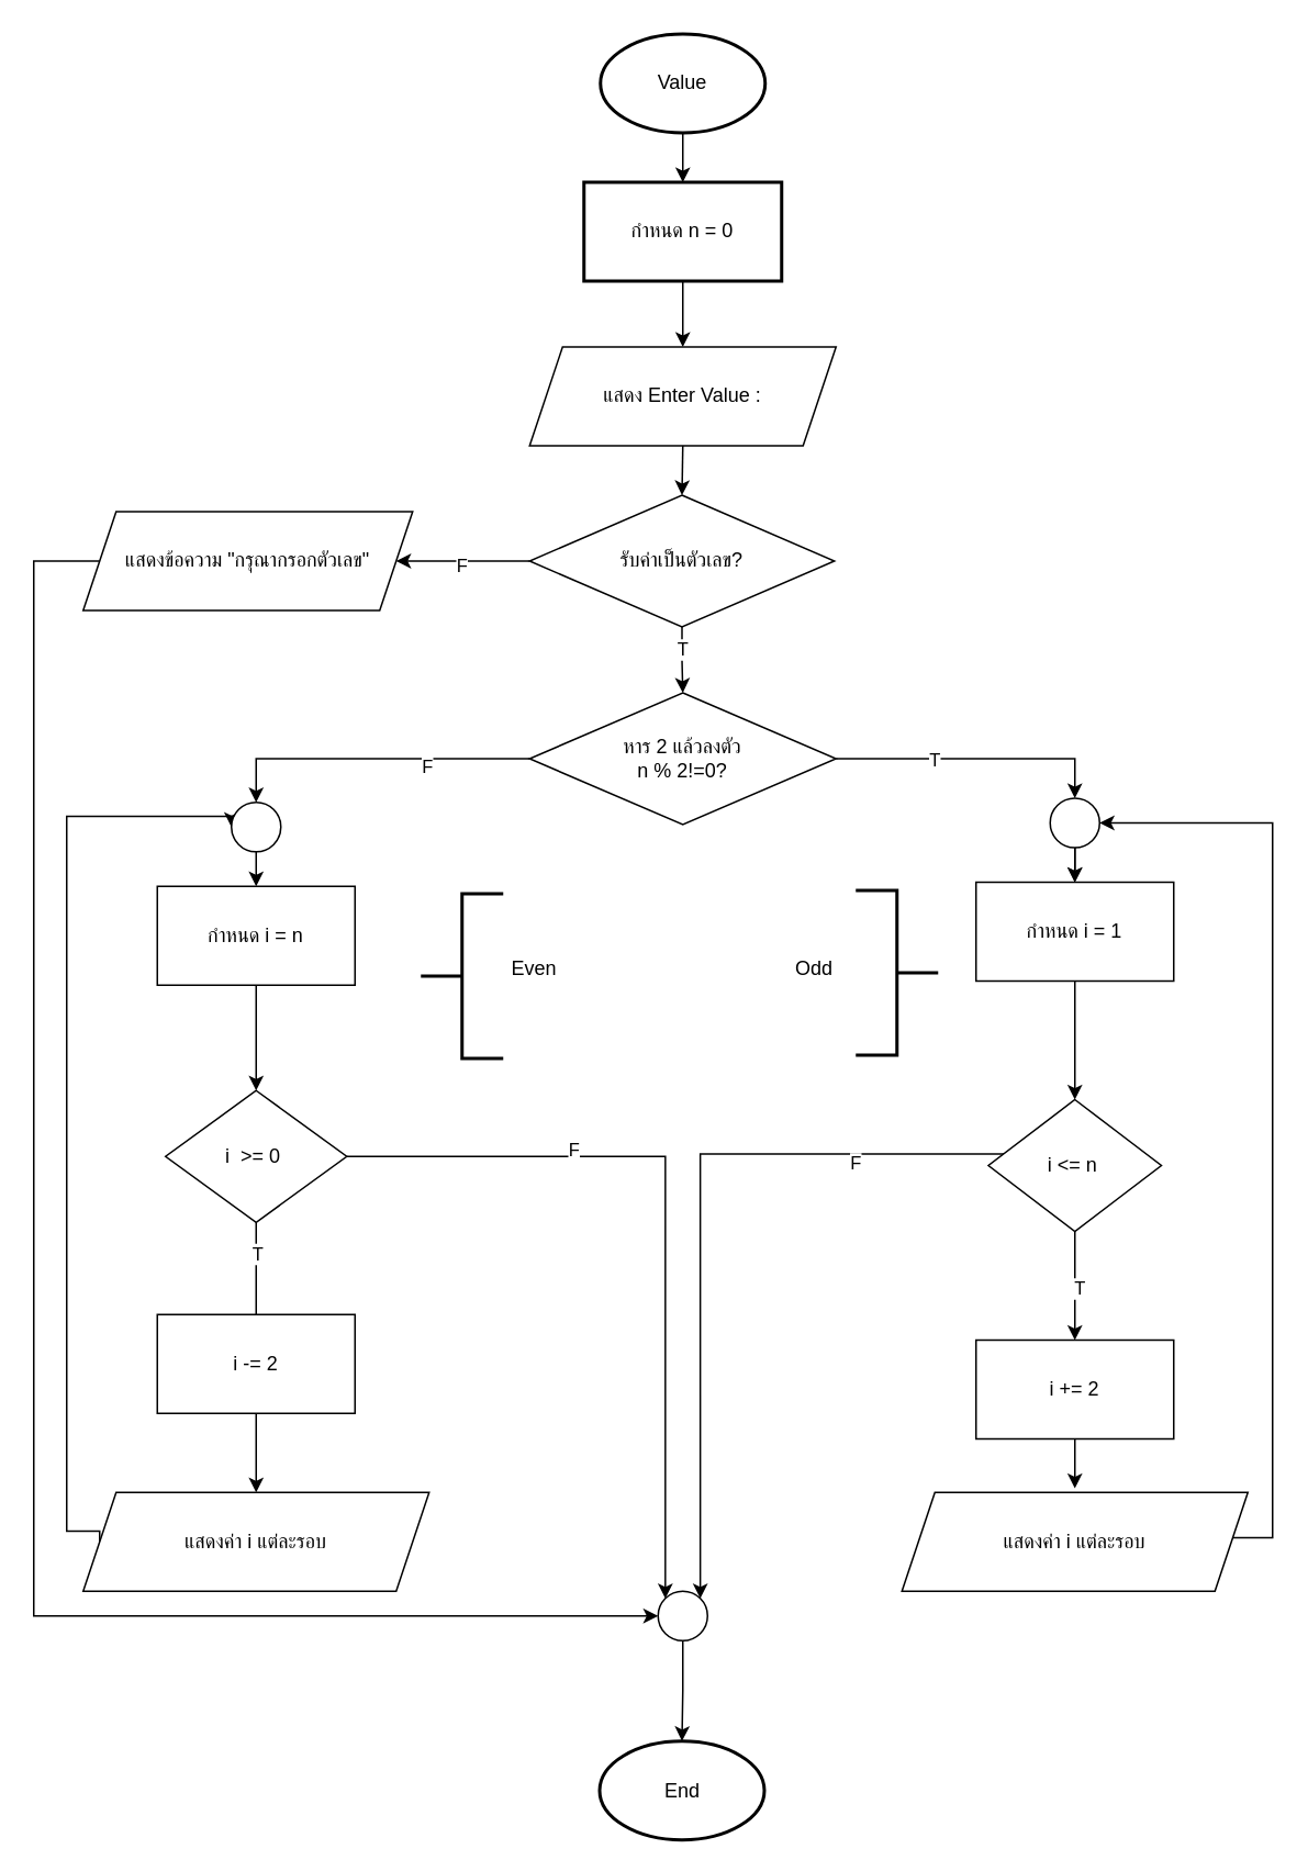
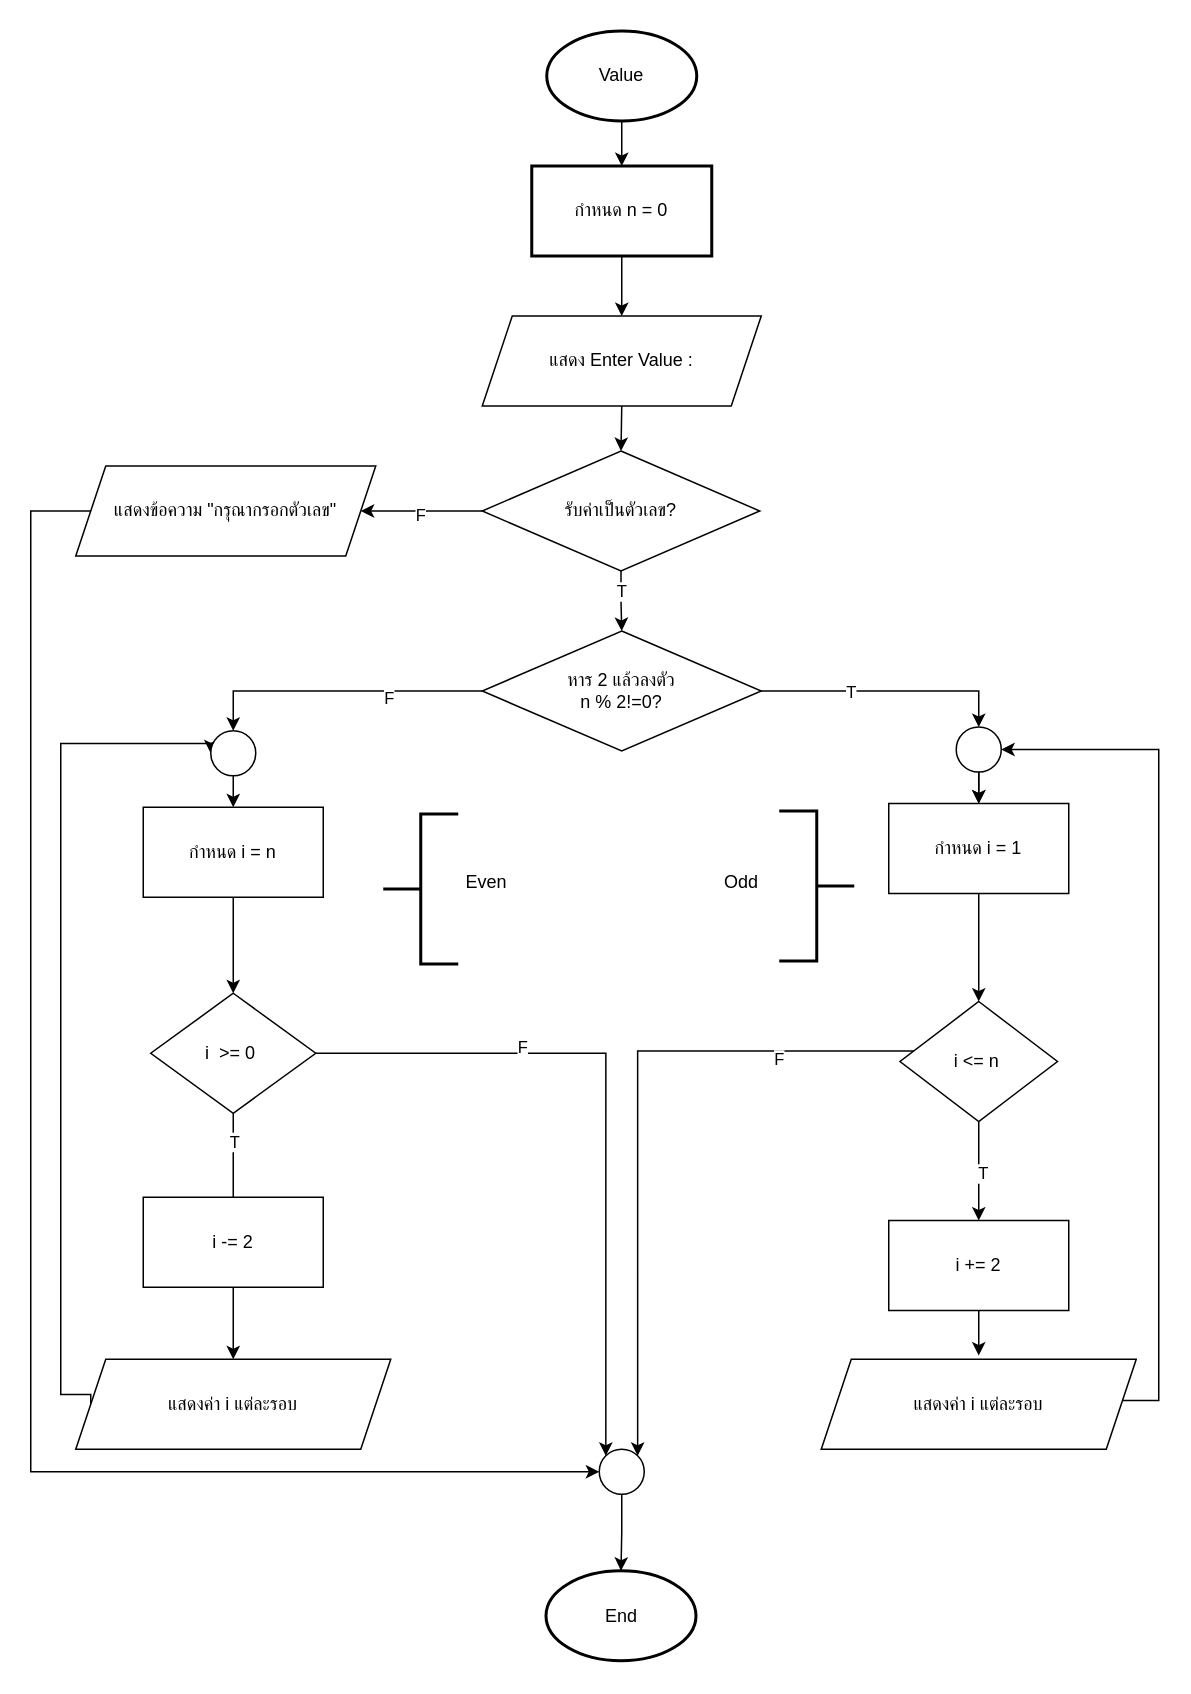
  <mxCell id="0" />
  <mxCell id="1" parent="0" />
  <mxCell id="2" value="" style="edgeStyle=orthogonalEdgeStyle;rounded=0;orthogonalLoop=1;jettySize=auto;html=1;" parent="1" source="3" target="5" edge="1"><mxGeometry relative="1" as="geometry" /></mxCell>
  <mxCell id="3" value="Value" style="strokeWidth=2;html=1;shape=mxgraph.flowchart.start_1;whiteSpace=wrap;" parent="1" vertex="1"><mxGeometry x="364" y="20" width="100" height="60" as="geometry" /></mxCell>
  <mxCell id="4" style="edgeStyle=orthogonalEdgeStyle;rounded=0;orthogonalLoop=1;jettySize=auto;html=1;exitX=0.5;exitY=1;exitDx=0;exitDy=0;entryX=0.5;entryY=0;entryDx=0;entryDy=0;" parent="1" source="5" target="7" edge="1"><mxGeometry relative="1" as="geometry" /></mxCell>
  <mxCell id="5" value="กำหนด n = 0" style="whiteSpace=wrap;html=1;strokeWidth=2;" parent="1" vertex="1"><mxGeometry x="354" y="110" width="120" height="60" as="geometry" /></mxCell>
  <mxCell id="6" style="edgeStyle=orthogonalEdgeStyle;rounded=0;orthogonalLoop=1;jettySize=auto;html=1;exitX=0.5;exitY=1;exitDx=0;exitDy=0;entryX=0.5;entryY=0;entryDx=0;entryDy=0;" parent="1" source="7" target="40" edge="1"><mxGeometry relative="1" as="geometry" /></mxCell>
  <mxCell id="7" value="แสดง Enter Value :" style="shape=parallelogram;perimeter=parallelogramPerimeter;whiteSpace=wrap;html=1;fixedSize=1;" parent="1" vertex="1"><mxGeometry x="321" y="210" width="186" height="60" as="geometry" /></mxCell>
  <mxCell id="8" value="" style="edgeStyle=orthogonalEdgeStyle;rounded=0;orthogonalLoop=1;jettySize=auto;html=1;entryX=0.5;entryY=0;entryDx=0;entryDy=0;exitX=1;exitY=0.5;exitDx=0;exitDy=0;" parent="1" source="12" target="49" edge="1"><mxGeometry relative="1" as="geometry"><mxPoint x="552" y="452" as="sourcePoint" /><Array as="points"><mxPoint x="652" y="460" /></Array></mxGeometry></mxCell>
  <mxCell id="9" value="T" style="edgeLabel;html=1;align=center;verticalAlign=middle;resizable=0;points=[];" parent="8" vertex="1" connectable="0"><mxGeometry x="-0.304" relative="1" as="geometry"><mxPoint as="offset" /></mxGeometry></mxCell>
  <mxCell id="10" style="edgeStyle=orthogonalEdgeStyle;rounded=0;orthogonalLoop=1;jettySize=auto;html=1;exitX=0;exitY=0.5;exitDx=0;exitDy=0;entryX=0.5;entryY=0;entryDx=0;entryDy=0;" parent="1" source="12" target="46" edge="1"><mxGeometry relative="1" as="geometry"><mxPoint x="70" y="460.5" as="targetPoint" /></mxGeometry></mxCell>
  <mxCell id="11" value="F" style="edgeLabel;html=1;align=center;verticalAlign=middle;resizable=0;points=[];" parent="10" vertex="1" connectable="0"><mxGeometry x="-0.344" y="4" relative="1" as="geometry"><mxPoint as="offset" /></mxGeometry></mxCell>
  <mxCell id="12" value="หาร 2 แล้วลงตัว&lt;div&gt;n % 2!=0?&lt;/div&gt;" style="rhombus;whiteSpace=wrap;html=1;" parent="1" vertex="1"><mxGeometry x="321" y="420" width="186" height="80" as="geometry" /></mxCell>
  <mxCell id="13" value="" style="edgeStyle=orthogonalEdgeStyle;rounded=0;orthogonalLoop=1;jettySize=auto;html=1;" parent="1" source="14" target="20" edge="1"><mxGeometry relative="1" as="geometry" /></mxCell>
  <mxCell id="14" value="กำหนด i = 1" style="whiteSpace=wrap;html=1;" parent="1" vertex="1"><mxGeometry x="592" y="535" width="120" height="60" as="geometry" /></mxCell>
  <mxCell id="15" value="" style="edgeStyle=orthogonalEdgeStyle;rounded=0;orthogonalLoop=1;jettySize=auto;html=1;exitX=0.5;exitY=1;exitDx=0;exitDy=0;" parent="1" source="20" target="22" edge="1"><mxGeometry relative="1" as="geometry"><mxPoint x="727" y="805" as="sourcePoint" /></mxGeometry></mxCell>
  <mxCell id="16" value="T" style="edgeLabel;html=1;align=center;verticalAlign=middle;resizable=0;points=[];" parent="15" vertex="1" connectable="0"><mxGeometry x="0.033" y="2" relative="1" as="geometry"><mxPoint as="offset" /></mxGeometry></mxCell>
  <mxCell id="17" style="edgeStyle=orthogonalEdgeStyle;rounded=0;orthogonalLoop=1;jettySize=auto;html=1;exitX=0;exitY=0.5;exitDx=0;exitDy=0;entryX=1;entryY=0;entryDx=0;entryDy=0;" parent="1" source="20" target="50" edge="1"><mxGeometry relative="1" as="geometry"><mxPoint x="525" y="808.5" as="targetPoint" /><Array as="points"><mxPoint x="682" y="700" /><mxPoint x="425" y="700" /></Array></mxGeometry></mxCell>
  <mxCell id="18" value="F" style="edgeLabel;html=1;align=center;verticalAlign=middle;resizable=0;points=[];" parent="17" vertex="1" connectable="0"><mxGeometry x="-0.608" relative="1" as="geometry"><mxPoint as="offset" /></mxGeometry></mxCell>
  <mxCell id="19" value="&lt;span style=&quot;white-space-collapse: preserve;&quot;&gt;F&lt;/span&gt;" style="edgeLabel;html=1;align=center;verticalAlign=middle;resizable=0;points=[];" parent="17" vertex="1" connectable="0"><mxGeometry x="-0.178" y="5" relative="1" as="geometry"><mxPoint x="1" as="offset" /></mxGeometry></mxCell>
  <mxCell id="20" value="i &amp;lt;&lt;span style=&quot;white-space: pre;&quot;&gt;= n &lt;/span&gt;" style="rhombus;whiteSpace=wrap;html=1;" parent="1" vertex="1"><mxGeometry x="599.5" y="667" width="105" height="80" as="geometry" /></mxCell>
  <mxCell id="21" style="edgeStyle=orthogonalEdgeStyle;rounded=0;orthogonalLoop=1;jettySize=auto;html=1;exitX=0.5;exitY=1;exitDx=0;exitDy=0;entryX=0.5;entryY=0;entryDx=0;entryDy=0;" parent="1" source="22" edge="1"><mxGeometry relative="1" as="geometry"><mxPoint x="652" y="903" as="targetPoint" /></mxGeometry></mxCell>
  <mxCell id="22" value="i +&lt;span style=&quot;white-space: pre;&quot;&gt;= 2&lt;/span&gt;" style="whiteSpace=wrap;html=1;" parent="1" vertex="1"><mxGeometry x="592" y="813" width="120" height="60" as="geometry" /></mxCell>
  <mxCell id="23" style="edgeStyle=orthogonalEdgeStyle;rounded=0;orthogonalLoop=1;jettySize=auto;html=1;exitX=1;exitY=0.5;exitDx=0;exitDy=0;entryX=1;entryY=0.5;entryDx=0;entryDy=0;" parent="1" target="49" edge="1"><mxGeometry relative="1" as="geometry"><mxPoint x="747" y="933" as="sourcePoint" /><mxPoint x="405.021" y="959.979" as="targetPoint" /><Array as="points"><mxPoint x="772" y="933" /><mxPoint x="772" y="499" /></Array></mxGeometry></mxCell>
  <mxCell id="24" value="&lt;div&gt;แสดง&lt;span style=&quot;white-space: pre;&quot;&gt;ค่า i แต่ละรอบ&lt;/span&gt;&lt;/div&gt;" style="shape=parallelogram;perimeter=parallelogramPerimeter;whiteSpace=wrap;html=1;fixedSize=1;" parent="1" vertex="1"><mxGeometry x="547" y="905.5" width="210" height="60" as="geometry" /></mxCell>
  <mxCell id="25" value="" style="edgeStyle=orthogonalEdgeStyle;rounded=0;orthogonalLoop=1;jettySize=auto;html=1;" parent="1" source="26" target="31" edge="1"><mxGeometry relative="1" as="geometry" /></mxCell>
  <mxCell id="26" value="กำหนด i = n" style="whiteSpace=wrap;html=1;" parent="1" vertex="1"><mxGeometry x="95" y="537.5" width="120" height="60" as="geometry" /></mxCell>
  <mxCell id="27" style="edgeStyle=orthogonalEdgeStyle;rounded=0;orthogonalLoop=1;jettySize=auto;html=1;exitX=0.5;exitY=1;exitDx=0;exitDy=0;entryX=0.5;entryY=0;entryDx=0;entryDy=0;endArrow=none;" parent="1" source="31" target="33" edge="1"><mxGeometry relative="1" as="geometry" /></mxCell>
  <mxCell id="28" value="T" style="edgeLabel;html=1;align=center;verticalAlign=middle;resizable=0;points=[];" parent="27" vertex="1" connectable="0"><mxGeometry x="-0.323" relative="1" as="geometry"><mxPoint as="offset" /></mxGeometry></mxCell>
  <mxCell id="29" style="edgeStyle=orthogonalEdgeStyle;rounded=0;orthogonalLoop=1;jettySize=auto;html=1;exitX=1;exitY=0.5;exitDx=0;exitDy=0;entryX=0;entryY=0;entryDx=0;entryDy=0;" parent="1" source="31" target="50" edge="1"><mxGeometry relative="1" as="geometry"><mxPoint x="299" y="808.5" as="targetPoint" /><Array as="points"><mxPoint x="403" y="701" /></Array></mxGeometry></mxCell>
  <mxCell id="30" value="F" style="edgeLabel;html=1;align=center;verticalAlign=middle;resizable=0;points=[];" parent="29" vertex="1" connectable="0"><mxGeometry x="-0.405" y="4" relative="1" as="geometry"><mxPoint as="offset" /></mxGeometry></mxCell>
  <mxCell id="31" value="i &amp;nbsp;&amp;gt;= 0&lt;span style=&quot;white-space: pre;&quot;&gt; &lt;/span&gt;" style="rhombus;whiteSpace=wrap;html=1;" parent="1" vertex="1"><mxGeometry x="100" y="661.5" width="110" height="80" as="geometry" /></mxCell>
  <mxCell id="32" style="edgeStyle=orthogonalEdgeStyle;rounded=0;orthogonalLoop=1;jettySize=auto;html=1;exitX=0.5;exitY=1;exitDx=0;exitDy=0;entryX=0.5;entryY=0;entryDx=0;entryDy=0;" parent="1" source="33" target="35" edge="1"><mxGeometry relative="1" as="geometry" /></mxCell>
  <mxCell id="33" value="i -&lt;span style=&quot;white-space: pre;&quot;&gt;= 2&lt;/span&gt;" style="whiteSpace=wrap;html=1;" parent="1" vertex="1"><mxGeometry x="95" y="797.5" width="120" height="60" as="geometry" /></mxCell>
  <mxCell id="34" style="edgeStyle=orthogonalEdgeStyle;rounded=0;orthogonalLoop=1;jettySize=auto;html=1;exitX=0;exitY=0.5;exitDx=0;exitDy=0;entryX=0;entryY=0.5;entryDx=0;entryDy=0;" parent="1" source="35" target="46" edge="1"><mxGeometry relative="1" as="geometry"><Array as="points"><mxPoint x="60" y="929" /><mxPoint x="40" y="929" /><mxPoint x="40" y="495" /><mxPoint x="140" y="495" /></Array></mxGeometry></mxCell>
  <mxCell id="35" value="แสดง&lt;span style=&quot;white-space: pre;&quot;&gt;ค่า i แต่ละรอบ&lt;/span&gt;" style="shape=parallelogram;perimeter=parallelogramPerimeter;whiteSpace=wrap;html=1;fixedSize=1;" parent="1" vertex="1"><mxGeometry x="50" y="905.5" width="210" height="60" as="geometry" /></mxCell>
  <mxCell id="36" style="edgeStyle=orthogonalEdgeStyle;rounded=0;orthogonalLoop=1;jettySize=auto;html=1;exitX=0.5;exitY=1;exitDx=0;exitDy=0;entryX=0.5;entryY=0;entryDx=0;entryDy=0;" parent="1" source="40" target="12" edge="1"><mxGeometry relative="1" as="geometry" /></mxCell>
  <mxCell id="37" value="T" style="edgeLabel;html=1;align=center;verticalAlign=middle;resizable=0;points=[];" parent="36" vertex="1" connectable="0"><mxGeometry x="-0.348" relative="1" as="geometry"><mxPoint as="offset" /></mxGeometry></mxCell>
  <mxCell id="38" style="edgeStyle=orthogonalEdgeStyle;rounded=0;orthogonalLoop=1;jettySize=auto;html=1;exitX=0;exitY=0.5;exitDx=0;exitDy=0;entryX=1;entryY=0.5;entryDx=0;entryDy=0;" parent="1" source="40" target="42" edge="1"><mxGeometry relative="1" as="geometry"><mxPoint x="270" y="340" as="targetPoint" /></mxGeometry></mxCell>
  <mxCell id="39" value="F" style="edgeLabel;html=1;align=center;verticalAlign=middle;resizable=0;points=[];" parent="38" vertex="1" connectable="0"><mxGeometry x="0.043" y="2" relative="1" as="geometry"><mxPoint as="offset" /></mxGeometry></mxCell>
  <mxCell id="40" value="รับค่าเป็นตัวเลข?" style="rhombus;whiteSpace=wrap;html=1;" parent="1" vertex="1"><mxGeometry x="321" y="300" width="185" height="80" as="geometry" /></mxCell>
  <mxCell id="41" style="edgeStyle=orthogonalEdgeStyle;rounded=0;orthogonalLoop=1;jettySize=auto;html=1;exitX=0;exitY=0.5;exitDx=0;exitDy=0;entryX=0;entryY=0.5;entryDx=0;entryDy=0;" parent="1" source="42" target="50" edge="1"><mxGeometry relative="1" as="geometry"><mxPoint x="370" y="970.5" as="targetPoint" /><Array as="points"><mxPoint x="20" y="340" /><mxPoint x="20" y="980" /></Array></mxGeometry></mxCell>
  <mxCell id="42" value="แสดงข้อความ &quot;กรุณากรอกตัวเลข&quot;" style="shape=parallelogram;perimeter=parallelogramPerimeter;whiteSpace=wrap;html=1;fixedSize=1;" parent="1" vertex="1"><mxGeometry x="50" y="310" width="200" height="60" as="geometry" /></mxCell>
- <mxCell id="43" value="End" style="strokeWidth=2;html=1;shape=mxgraph.flowchart.start_1;whiteSpace=wrap;" parent="1" vertex="1"><mxGeometry x="363.5" y="1056.5" width="100" height="60" as="geometry" /></mxCell>
+ <mxCell id="43" value="End" style="strokeWidth=2;html=1;shape=mxgraph.flowchart.start_1;whiteSpace=wrap;" parent="1" vertex="1"><mxGeometry x="363.5" y="1046.5" width="100" height="60" as="geometry" /></mxCell>
  <mxCell id="44" style="edgeStyle=orthogonalEdgeStyle;rounded=0;orthogonalLoop=1;jettySize=auto;html=1;exitX=0.5;exitY=1;exitDx=0;exitDy=0;entryX=0.5;entryY=0;entryDx=0;entryDy=0;entryPerimeter=0;" parent="1" source="50" target="43" edge="1"><mxGeometry relative="1" as="geometry"><mxPoint x="413.5" y="1010.5" as="sourcePoint" /></mxGeometry></mxCell>
  <mxCell id="45" style="edgeStyle=orthogonalEdgeStyle;rounded=0;orthogonalLoop=1;jettySize=auto;html=1;exitX=0.5;exitY=1;exitDx=0;exitDy=0;entryX=0.5;entryY=0;entryDx=0;entryDy=0;" parent="1" source="46" target="26" edge="1"><mxGeometry relative="1" as="geometry" /></mxCell>
  <mxCell id="46" value="" style="ellipse;whiteSpace=wrap;html=1;aspect=fixed;" parent="1" vertex="1"><mxGeometry x="140" y="486.5" width="30" height="30" as="geometry" /></mxCell>
  <mxCell id="47" style="edgeStyle=orthogonalEdgeStyle;rounded=0;orthogonalLoop=1;jettySize=auto;html=1;exitX=1;exitY=1;exitDx=0;exitDy=0;entryX=0.5;entryY=0;entryDx=0;entryDy=0;" parent="1" source="49" target="14" edge="1"><mxGeometry relative="1" as="geometry" /></mxCell>
  <mxCell id="48" value="" style="edgeStyle=orthogonalEdgeStyle;rounded=0;orthogonalLoop=1;jettySize=auto;html=1;" parent="1" source="49" target="14" edge="1"><mxGeometry relative="1" as="geometry" /></mxCell>
  <mxCell id="49" value="" style="ellipse;whiteSpace=wrap;html=1;aspect=fixed;" parent="1" vertex="1"><mxGeometry x="637" y="484" width="30" height="30" as="geometry" /></mxCell>
  <mxCell id="50" value="" style="ellipse;whiteSpace=wrap;html=1;aspect=fixed;" parent="1" vertex="1"><mxGeometry x="399" y="965.5" width="30" height="30" as="geometry" /></mxCell>
  <mxCell id="51" value="Even" style="text;html=1;align=center;verticalAlign=middle;whiteSpace=wrap;rounded=0;" parent="1" vertex="1"><mxGeometry x="294" y="573" width="60" height="30" as="geometry" /></mxCell>
  <mxCell id="52" value="" style="strokeWidth=2;html=1;shape=mxgraph.flowchart.annotation_2;align=left;labelPosition=right;pointerEvents=1;" parent="1" vertex="1"><mxGeometry x="255" y="542" width="50" height="100" as="geometry" /></mxCell>
  <mxCell id="53" value="" style="strokeWidth=2;html=1;shape=mxgraph.flowchart.annotation_2;align=left;labelPosition=right;pointerEvents=1;rotation=-180;" parent="1" vertex="1"><mxGeometry x="519" y="540" width="50" height="100" as="geometry" /></mxCell>
  <mxCell id="54" value="Odd" style="text;html=1;align=center;verticalAlign=middle;whiteSpace=wrap;rounded=0;" parent="1" vertex="1"><mxGeometry x="464" y="573" width="60" height="30" as="geometry" /></mxCell>
